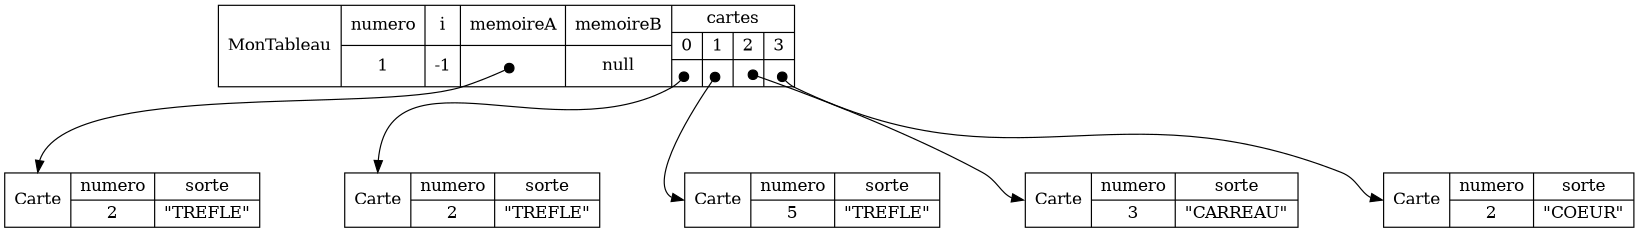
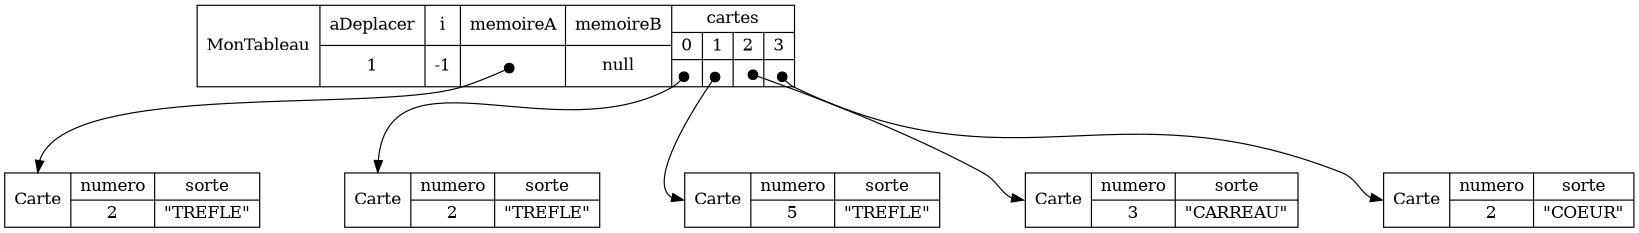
  digraph {
    compound=true
    nodesep=1.0
    rankdir=TB
    ranksep=1.0
    node [fillcolor=white shape=record style=filled]
    edge [arrowtail=dot dir=both headport=_C tailclip=false]
-   n1 [label="<_C>MonTableau|{numero|1}|{i|-1}|{memoireA|<vers_new>}|{memoireB|null}|{cartes|{{0|<cartes__V_0_0>}|{1|<cartes__V_1_1>}|{2|<cartes__V_2_2>}|{3|<cartes__V_3_3>}}}"]
+   n1 [label="<_C>MonTableau|{aDeplacer|1}|{i|-1}|{memoireA|<vers_new>}|{memoireB|null}|{cartes|{{0|<cartes__V_0_0>}|{1|<cartes__V_1_1>}|{2|<cartes__V_2_2>}|{3|<cartes__V_3_3>}}}"]
    n2 [label="<_C>Carte|{numero|2}|{sorte|\"TREFLE\"}"]
    n3 [label="<_C>Carte|{numero|2}|{sorte|\"TREFLE\"}"]
    n4 [label="<_C>Carte|{numero|5}|{sorte|\"TREFLE\"}"]
    n5 [label="<_C>Carte|{numero|3}|{sorte|\"CARREAU\"}"]
    n6 [label="<_C>Carte|{numero|2}|{sorte|\"COEUR\"}"]
    n1 -> n2 [tailport="cartes__V_0_0:c"]
    n1 -> n3 [tailport="vers_new:c"]
    n1 -> n4 [tailport="cartes__V_1_1:c"]
    n1 -> n5 [tailport="cartes__V_2_2:c"]
    n1 -> n6 [tailport="cartes__V_3_3:c"]
  }
